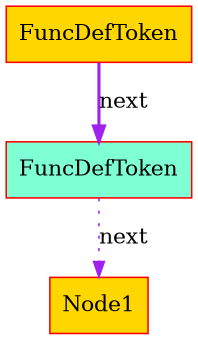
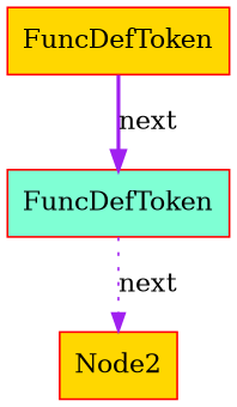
  digraph {
    fontname="DejaVu Serif"
    node [shape=box style=filled fillcolor=gold color=red fontname="DejaVu Serif"]
    edge [color=purple fontname="DejaVu Serif"]
    n1 [label=FuncDefToken]
    n2 [label=FuncDefToken fillcolor=aquamarine]
-   n3 [label=Node1]
+   n3 [label=Node2]
    n1 -> n2 [label=next style=bold]
    n2 -> n3 [label=next style=dotted]
  }
